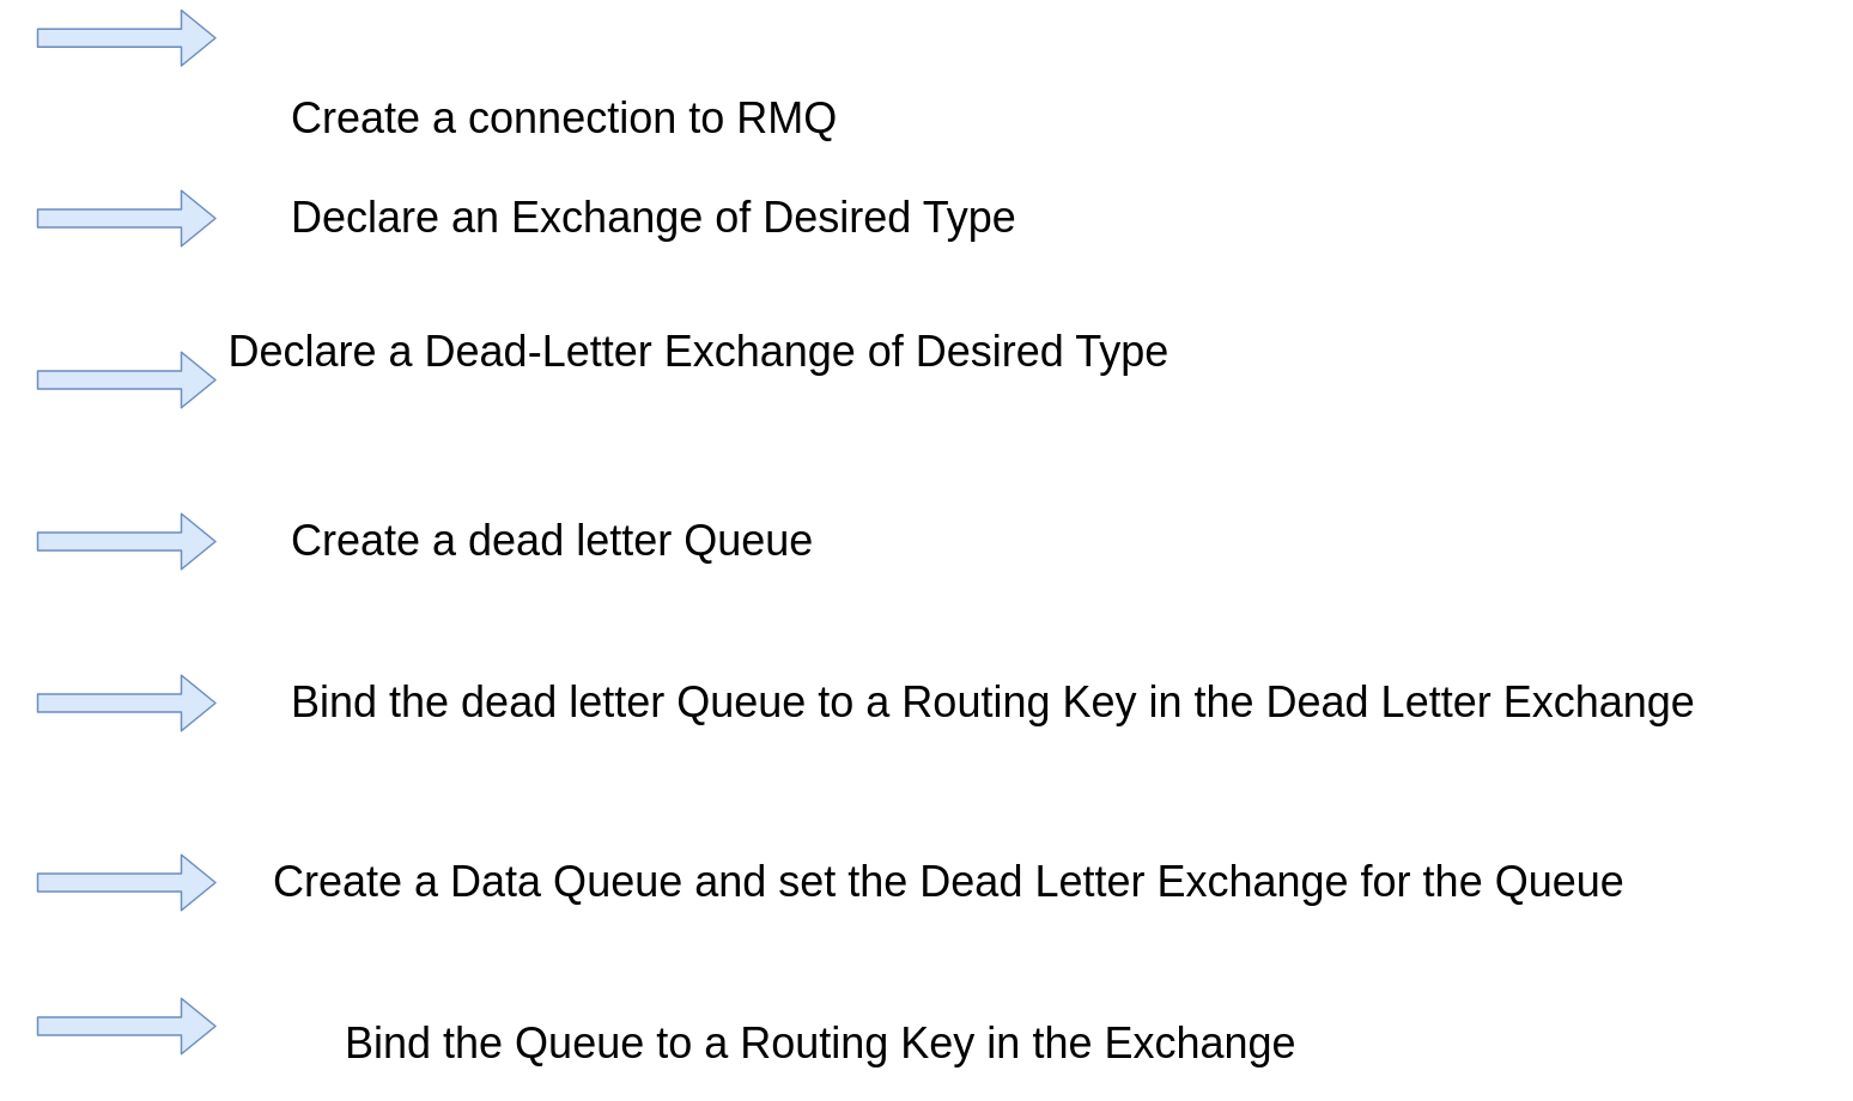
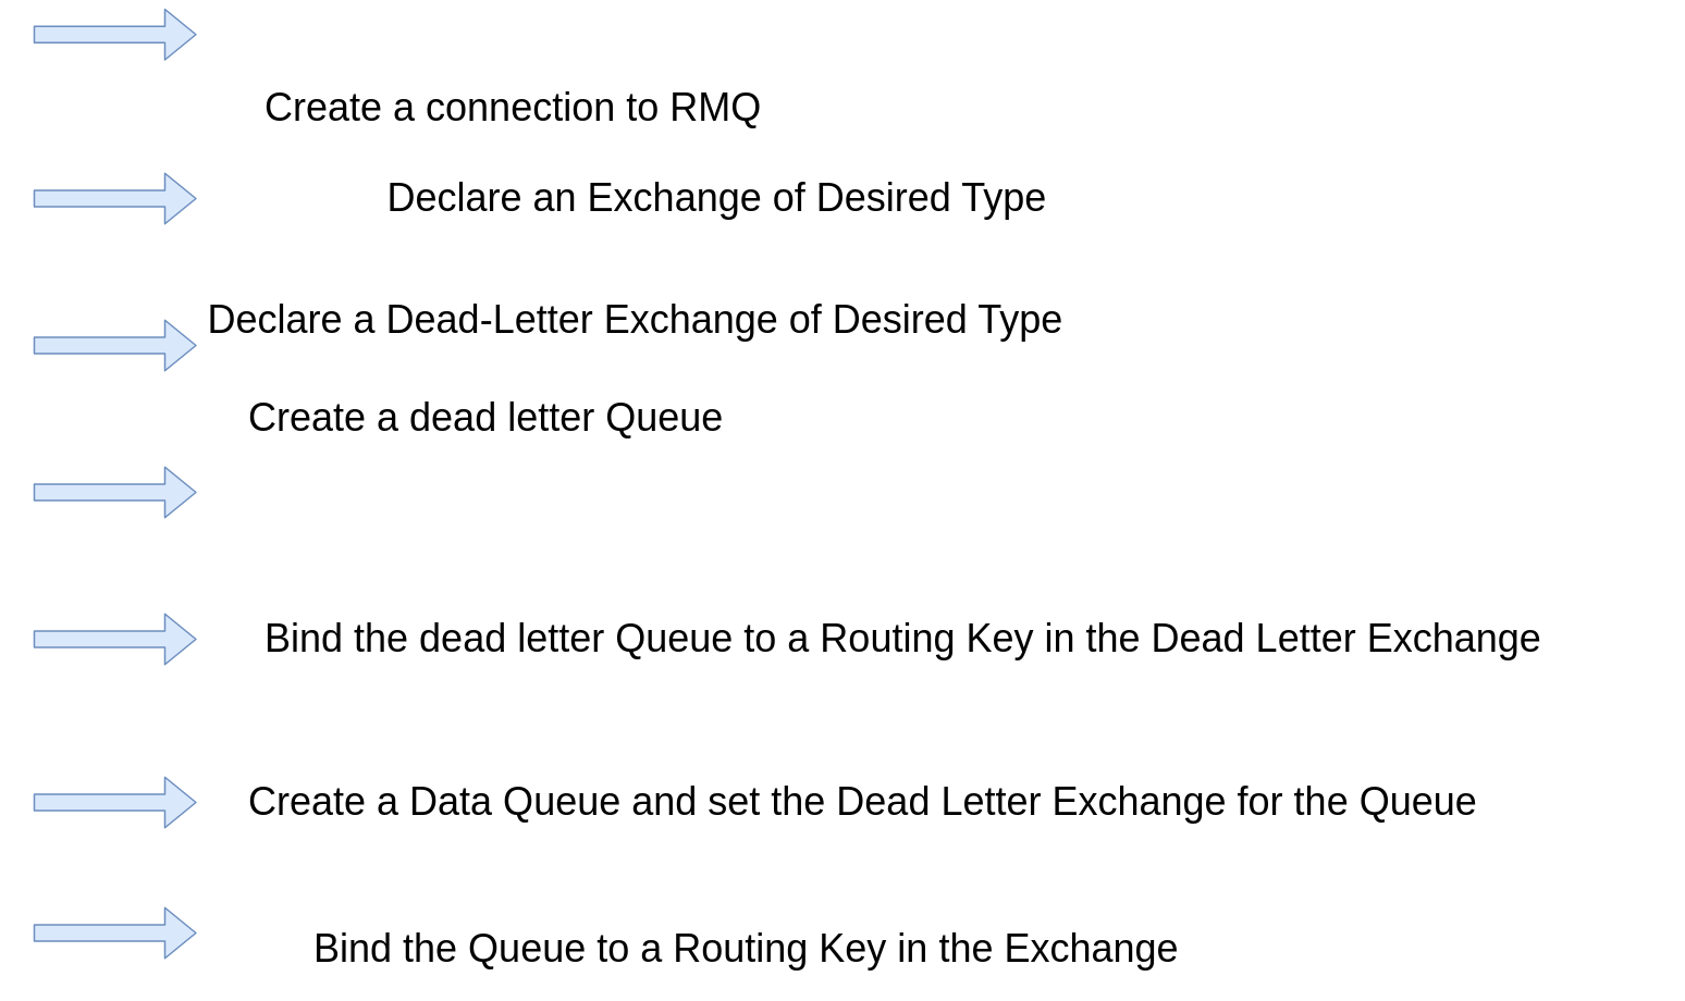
  <mxCell id="0" />
  <mxCell id="1" parent="0" />
  <mxCell id="2" value="" style="shape=flexArrow;endArrow=classic;html=1;fillColor=#dae8fc;strokeColor=#6c8ebf;" parent="1" edge="1"><mxGeometry width="50" height="50" relative="1" as="geometry"><mxPoint x="20" y="20.5" as="sourcePoint" /><mxPoint x="120" y="20.5" as="targetPoint" /></mxGeometry></mxCell>
  <mxCell id="3" value="&lt;font style=&quot;font-size: 24px&quot;&gt;Create a connection to RMQ&lt;/font&gt;" style="text;html=1;strokeColor=none;fillColor=none;align=left;verticalAlign=middle;whiteSpace=wrap;rounded=0;" parent="1" vertex="1"><mxGeometry x="160" y="56" width="330" height="20" as="geometry" /></mxCell>
  <mxCell id="4" value="" style="shape=flexArrow;endArrow=classic;html=1;fillColor=#dae8fc;strokeColor=#6c8ebf;" parent="1" edge="1"><mxGeometry width="50" height="50" relative="1" as="geometry"><mxPoint x="20" y="121" as="sourcePoint" /><mxPoint x="120" y="121" as="targetPoint" /></mxGeometry></mxCell>
- <mxCell id="5" value="&lt;font style=&quot;font-size: 24px&quot;&gt;Declare an Exchange of Desired Type&lt;/font&gt;" style="text;html=1;strokeColor=none;fillColor=none;align=left;verticalAlign=middle;whiteSpace=wrap;rounded=0;" parent="1" vertex="1"><mxGeometry x="160" y="111" width="430" height="20" as="geometry" /></mxCell>
+ <mxCell id="5" value="&lt;font style=&quot;font-size: 24px&quot;&gt;Declare an Exchange of Desired Type&lt;/font&gt;" style="text;html=1;strokeColor=none;fillColor=none;align=left;verticalAlign=middle;whiteSpace=wrap;rounded=0;" parent="1" vertex="1"><mxGeometry x="235" y="111" width="430" height="20" as="geometry" /></mxCell>
  <mxCell id="6" value="" style="shape=flexArrow;endArrow=classic;html=1;fillColor=#dae8fc;strokeColor=#6c8ebf;" parent="1" edge="1"><mxGeometry width="50" height="50" relative="1" as="geometry"><mxPoint x="20" y="491" as="sourcePoint" /><mxPoint x="120" y="491" as="targetPoint" /></mxGeometry></mxCell>
  <mxCell id="7" value="&lt;font style=&quot;font-size: 24px&quot;&gt;Create a Data Queue and set the Dead Letter Exchange for the Queue&lt;/font&gt;" style="text;html=1;strokeColor=none;fillColor=none;align=left;verticalAlign=middle;whiteSpace=wrap;rounded=0;" parent="1" vertex="1"><mxGeometry x="150" y="481" width="800" height="20" as="geometry" /></mxCell>
  <mxCell id="8" value="" style="shape=flexArrow;endArrow=classic;html=1;fillColor=#dae8fc;strokeColor=#6c8ebf;" parent="1" edge="1"><mxGeometry width="50" height="50" relative="1" as="geometry"><mxPoint x="20" y="571" as="sourcePoint" /><mxPoint x="120" y="571" as="targetPoint" /></mxGeometry></mxCell>
  <mxCell id="9" value="&lt;font style=&quot;font-size: 24px&quot;&gt;Bind the Queue to a Routing Key in the Exchange&amp;nbsp;&lt;/font&gt;" style="text;html=1;strokeColor=none;fillColor=none;align=left;verticalAlign=middle;whiteSpace=wrap;rounded=0;" parent="1" vertex="1"><mxGeometry x="190" y="571" width="550" height="20" as="geometry" /></mxCell>
  <mxCell id="10" value="" style="shape=flexArrow;endArrow=classic;html=1;fillColor=#dae8fc;strokeColor=#6c8ebf;" edge="1" parent="1"><mxGeometry width="50" height="50" relative="1" as="geometry"><mxPoint x="20" y="211" as="sourcePoint" /><mxPoint x="120" y="211" as="targetPoint" /></mxGeometry></mxCell>
  <mxCell id="11" value="&lt;font style=&quot;font-size: 24px&quot;&gt;Declare a Dead-Letter Exchange of Desired Type&lt;/font&gt;" style="text;html=1;strokeColor=none;fillColor=none;align=left;verticalAlign=middle;whiteSpace=wrap;rounded=0;" vertex="1" parent="1"><mxGeometry x="125" y="186" width="550" height="20" as="geometry" /></mxCell>
  <mxCell id="12" value="" style="shape=flexArrow;endArrow=classic;html=1;fillColor=#dae8fc;strokeColor=#6c8ebf;" edge="1" parent="1"><mxGeometry width="50" height="50" relative="1" as="geometry"><mxPoint x="20" y="301" as="sourcePoint" /><mxPoint x="120" y="301" as="targetPoint" /></mxGeometry></mxCell>
- <mxCell id="13" value="&lt;font style=&quot;font-size: 24px&quot;&gt;Create a dead letter Queue&lt;/font&gt;" style="text;html=1;strokeColor=none;fillColor=none;align=left;verticalAlign=middle;whiteSpace=wrap;rounded=0;" vertex="1" parent="1"><mxGeometry x="160" y="291" width="850" height="20" as="geometry" /></mxCell>
+ <mxCell id="13" value="&lt;font style=&quot;font-size: 24px&quot;&gt;Create a dead letter Queue&lt;/font&gt;" style="text;html=1;strokeColor=none;fillColor=none;align=left;verticalAlign=middle;whiteSpace=wrap;rounded=0;" vertex="1" parent="1"><mxGeometry x="150" y="246" width="850" height="20" as="geometry" /></mxCell>
  <mxCell id="14" value="" style="shape=flexArrow;endArrow=classic;html=1;fillColor=#dae8fc;strokeColor=#6c8ebf;" edge="1" parent="1"><mxGeometry width="50" height="50" relative="1" as="geometry"><mxPoint x="20" y="391" as="sourcePoint" /><mxPoint x="120" y="391" as="targetPoint" /></mxGeometry></mxCell>
  <mxCell id="15" value="&lt;font style=&quot;font-size: 24px&quot;&gt;Bind the dead letter Queue to a Routing Key in the Dead Letter Exchange&amp;nbsp;&lt;/font&gt;" style="text;html=1;strokeColor=none;fillColor=none;align=left;verticalAlign=middle;whiteSpace=wrap;rounded=0;" vertex="1" parent="1"><mxGeometry x="160" y="381" width="830" height="20" as="geometry" /></mxCell>
